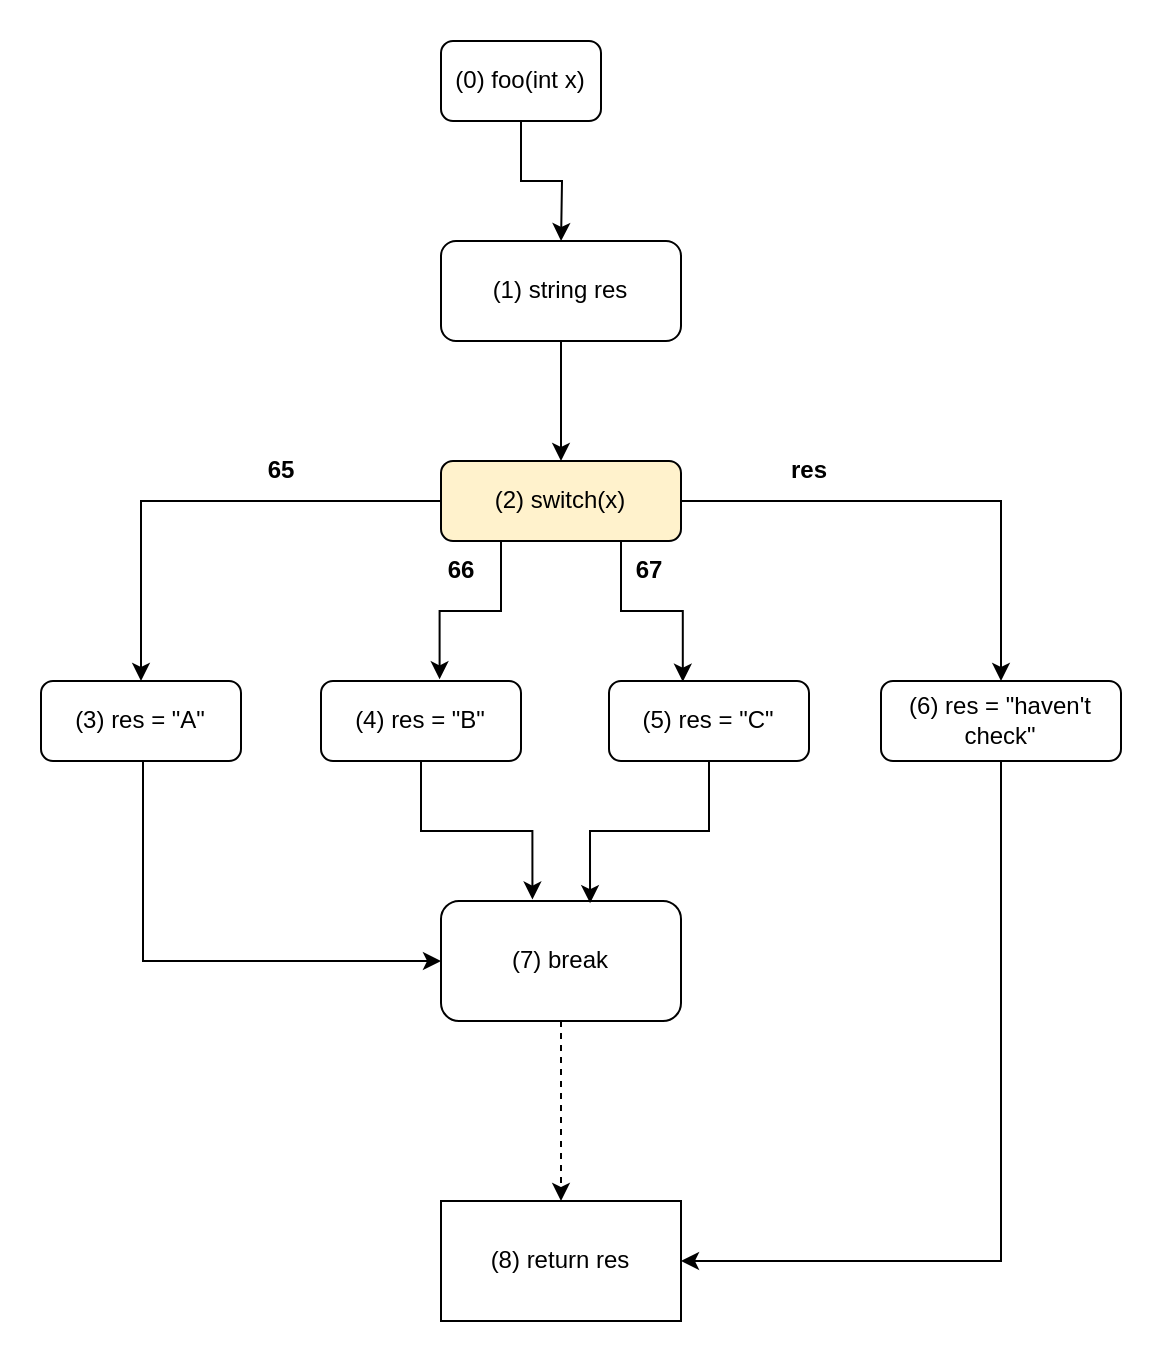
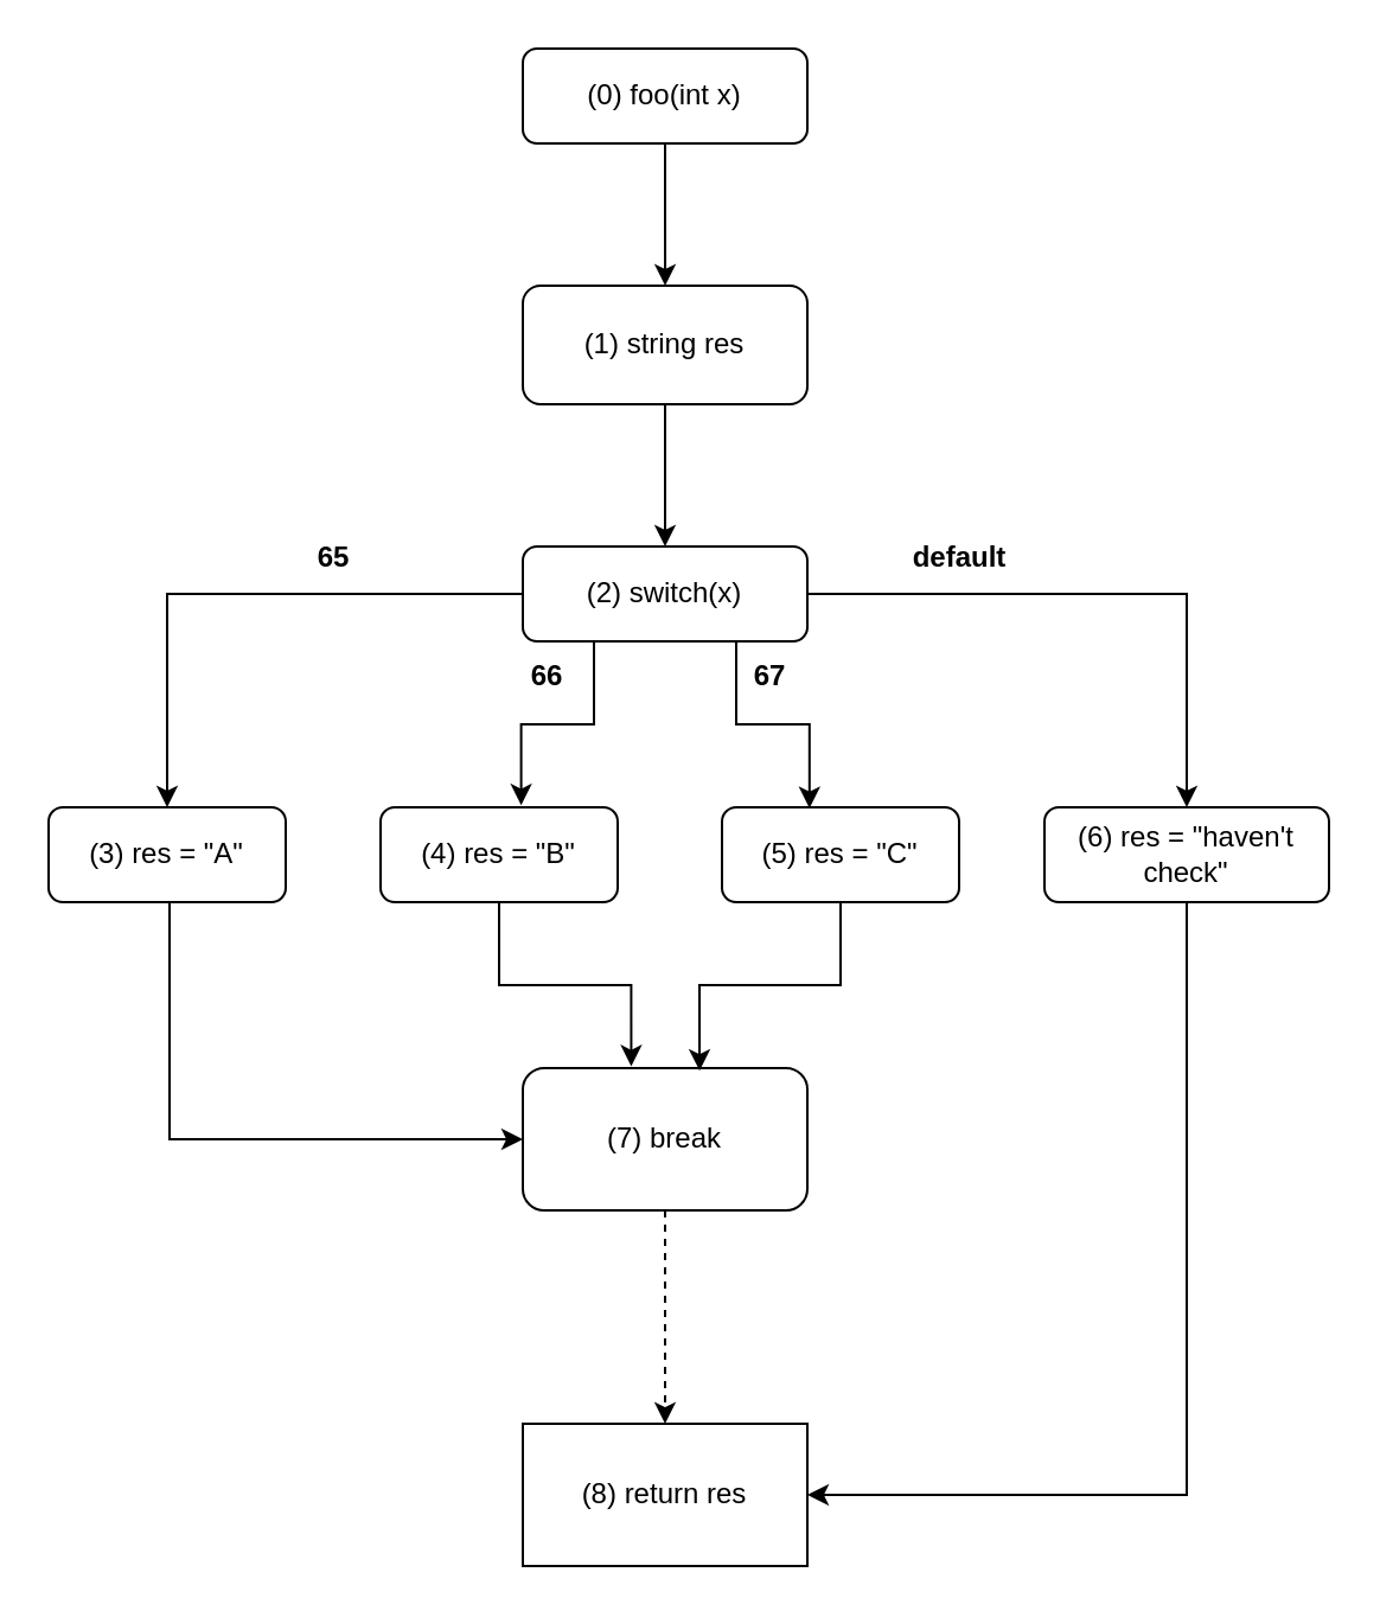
  <mxCell id="0" />
  <mxCell id="1" parent="0" />
  <mxCell id="2" style="edgeStyle=orthogonalEdgeStyle;rounded=0;orthogonalLoop=1;jettySize=auto;html=1;exitX=0.5;exitY=1;exitDx=0;exitDy=0;" edge="1" parent="1" source="3"><mxGeometry relative="1" as="geometry"><mxPoint x="280.034" y="120" as="targetPoint" /></mxGeometry></mxCell>
- <mxCell id="3" value="&lt;span id=&quot;selected_text&quot;&gt;&lt;/span&gt;&lt;span id=&quot;selected_text&quot;&gt;&lt;/span&gt;(0) foo(int x)" style="rounded=1;whiteSpace=wrap;html=1;" vertex="1" parent="1"><mxGeometry x="220" y="20" width="80" height="40" as="geometry" /></mxCell>
+ <mxCell id="3" value="&lt;span id=&quot;selected_text&quot;&gt;&lt;/span&gt;&lt;span id=&quot;selected_text&quot;&gt;&lt;/span&gt;(0) foo(int x)" style="rounded=1;whiteSpace=wrap;html=1;" vertex="1" parent="1"><mxGeometry x="220" y="20" width="120" height="40" as="geometry" /></mxCell>
  <mxCell id="4" style="edgeStyle=orthogonalEdgeStyle;rounded=0;orthogonalLoop=1;jettySize=auto;html=1;exitX=0.5;exitY=1;exitDx=0;exitDy=0;" edge="1" parent="1" source="5" target="8"><mxGeometry relative="1" as="geometry"><mxPoint x="280.034" y="220" as="targetPoint" /></mxGeometry></mxCell>
  <mxCell id="5" value="&lt;span id=&quot;selected_text&quot;&gt;&lt;/span&gt;&lt;span id=&quot;selected_text&quot;&gt;&lt;/span&gt;&lt;span id=&quot;selected_text&quot;&gt;&lt;/span&gt;&lt;span id=&quot;selected_text&quot;&gt;&lt;/span&gt;(1) string res" style="rounded=1;whiteSpace=wrap;html=1;" vertex="1" parent="1"><mxGeometry x="220" y="120" width="120" height="50" as="geometry" /></mxCell>
  <mxCell id="6" style="edgeStyle=orthogonalEdgeStyle;rounded=0;orthogonalLoop=1;jettySize=auto;html=1;exitX=0;exitY=0.5;exitDx=0;exitDy=0;" edge="1" parent="1" source="8" target="9"><mxGeometry relative="1" as="geometry"><mxPoint x="120" y="310" as="targetPoint" /></mxGeometry></mxCell>
  <mxCell id="7" style="edgeStyle=orthogonalEdgeStyle;rounded=0;orthogonalLoop=1;jettySize=auto;html=1;exitX=1;exitY=0.5;exitDx=0;exitDy=0;entryX=0.5;entryY=0;entryDx=0;entryDy=0;" edge="1" parent="1" source="8" target="13"><mxGeometry relative="1" as="geometry" /></mxCell>
- <mxCell id="8" value="&lt;span id=&quot;selected_text&quot;&gt;&lt;/span&gt;&lt;span id=&quot;selected_text&quot;&gt;&lt;/span&gt;(2) switch(x)" style="rounded=1;whiteSpace=wrap;html=1;fillColor=#fff2cc;" vertex="1" parent="1"><mxGeometry x="220" y="230" width="120" height="40" as="geometry" /></mxCell>
+ <mxCell id="8" value="&lt;span id=&quot;selected_text&quot;&gt;&lt;/span&gt;&lt;span id=&quot;selected_text&quot;&gt;&lt;/span&gt;(2) switch(x)" style="rounded=1;whiteSpace=wrap;html=1;" vertex="1" parent="1"><mxGeometry x="220" y="230" width="120" height="40" as="geometry" /></mxCell>
  <mxCell id="9" value="&lt;span id=&quot;selected_text&quot;&gt;&lt;/span&gt;&lt;span id=&quot;selected_text&quot;&gt;&lt;/span&gt;(3) res = &quot;A&quot;" style="rounded=1;whiteSpace=wrap;html=1;" vertex="1" parent="1"><mxGeometry x="20" y="340" width="100" height="40" as="geometry" /></mxCell>
  <mxCell id="10" value="&lt;span id=&quot;selected_text&quot;&gt;&lt;/span&gt;&lt;span id=&quot;selected_text&quot;&gt;&lt;/span&gt;&lt;span id=&quot;selected_text&quot;&gt;&lt;/span&gt;&lt;span id=&quot;selected_text&quot;&gt;&lt;/span&gt;(4) res = &quot;B&quot;" style="rounded=1;whiteSpace=wrap;html=1;" vertex="1" parent="1"><mxGeometry x="160" y="340" width="100" height="40" as="geometry" /></mxCell>
  <mxCell id="11" value="&lt;span id=&quot;selected_text&quot;&gt;&lt;/span&gt;&lt;span id=&quot;selected_text&quot;&gt;&lt;/span&gt;&lt;span id=&quot;selected_text&quot;&gt;&lt;/span&gt;&lt;span id=&quot;selected_text&quot;&gt;&lt;/span&gt;(5) res = &quot;C&quot;" style="rounded=1;whiteSpace=wrap;html=1;" vertex="1" parent="1"><mxGeometry x="304" y="340" width="100" height="40" as="geometry" /></mxCell>
  <mxCell id="12" style="edgeStyle=orthogonalEdgeStyle;rounded=0;orthogonalLoop=1;jettySize=auto;html=1;exitX=0.5;exitY=1;exitDx=0;exitDy=0;entryX=1;entryY=0.5;entryDx=0;entryDy=0;" edge="1" parent="1" source="13" target="25"><mxGeometry relative="1" as="geometry"><Array as="points"><mxPoint x="500" y="630" /></Array></mxGeometry></mxCell>
  <mxCell id="13" value="&lt;span id=&quot;selected_text&quot;&gt;&lt;/span&gt;&lt;span id=&quot;selected_text&quot;&gt;&lt;/span&gt;&lt;span id=&quot;selected_text&quot;&gt;&lt;/span&gt;&lt;span id=&quot;selected_text&quot;&gt;&lt;/span&gt;&lt;span id=&quot;selected_text&quot;&gt;&lt;/span&gt;&lt;span id=&quot;selected_text&quot;&gt;&lt;/span&gt;(6) res = &quot;haven't check&quot;" style="rounded=1;whiteSpace=wrap;html=1;" vertex="1" parent="1"><mxGeometry x="440" y="340" width="120" height="40" as="geometry" /></mxCell>
  <mxCell id="14" style="edgeStyle=orthogonalEdgeStyle;rounded=0;orthogonalLoop=1;jettySize=auto;html=1;entryX=0.593;entryY=-0.021;entryDx=0;entryDy=0;entryPerimeter=0;exitX=0.25;exitY=1;exitDx=0;exitDy=0;" edge="1" parent="1" source="8" target="10"><mxGeometry relative="1" as="geometry"><mxPoint x="220" y="270" as="sourcePoint" /></mxGeometry></mxCell>
  <mxCell id="15" style="edgeStyle=orthogonalEdgeStyle;rounded=0;orthogonalLoop=1;jettySize=auto;html=1;exitX=0.75;exitY=1;exitDx=0;exitDy=0;entryX=0.369;entryY=0.009;entryDx=0;entryDy=0;entryPerimeter=0;" edge="1" parent="1" source="8" target="11"><mxGeometry relative="1" as="geometry" /></mxCell>
  <mxCell id="16" value="&lt;b&gt;&lt;span id=&quot;selected_text&quot;&gt;&lt;/span&gt;65&lt;/b&gt;" style="text;html=1;align=center;verticalAlign=middle;resizable=0;points=[];autosize=1;strokeColor=none;fillColor=none;" vertex="1" parent="1"><mxGeometry x="120" y="220" width="40" height="30" as="geometry" /></mxCell>
  <mxCell id="17" value="&lt;span id=&quot;selected_text&quot;&gt;&lt;/span&gt;&lt;b&gt;&lt;span id=&quot;selected_text&quot;&gt;&lt;/span&gt;66&lt;/b&gt;" style="text;html=1;align=center;verticalAlign=middle;resizable=0;points=[];autosize=1;strokeColor=none;fillColor=none;" vertex="1" parent="1"><mxGeometry x="210" y="270" width="40" height="30" as="geometry" /></mxCell>
  <mxCell id="18" value="&lt;span id=&quot;selected_text&quot;&gt;&lt;/span&gt;&lt;b&gt;&lt;span id=&quot;selected_text&quot;&gt;&lt;/span&gt;67&lt;/b&gt;" style="text;html=1;align=center;verticalAlign=middle;resizable=0;points=[];autosize=1;strokeColor=none;fillColor=none;" vertex="1" parent="1"><mxGeometry x="304" y="270" width="40" height="30" as="geometry" /></mxCell>
- <mxCell id="19" value="&lt;span id=&quot;selected_text&quot;&gt;&lt;/span&gt;&lt;b&gt;&lt;span id=&quot;selected_text&quot;&gt;&lt;/span&gt;res&lt;/b&gt;" style="text;html=1;align=center;verticalAlign=middle;resizable=0;points=[];autosize=1;strokeColor=none;fillColor=none;" vertex="1" parent="1"><mxGeometry x="374" y="220" width="60" height="30" as="geometry" /></mxCell>
+ <mxCell id="19" value="&lt;span id=&quot;selected_text&quot;&gt;&lt;/span&gt;&lt;b&gt;&lt;span id=&quot;selected_text&quot;&gt;&lt;/span&gt;default&lt;/b&gt;" style="text;html=1;align=center;verticalAlign=middle;resizable=0;points=[];autosize=1;strokeColor=none;fillColor=none;" vertex="1" parent="1"><mxGeometry x="374" y="220" width="60" height="30" as="geometry" /></mxCell>
  <mxCell id="20" style="edgeStyle=orthogonalEdgeStyle;rounded=0;orthogonalLoop=1;jettySize=auto;html=1;exitX=0.5;exitY=1;exitDx=0;exitDy=0;dashed=1;" edge="1" parent="1" source="21" target="25"><mxGeometry relative="1" as="geometry"><mxPoint x="280.034" y="560" as="targetPoint" /></mxGeometry></mxCell>
  <mxCell id="21" value="&lt;span id=&quot;selected_text&quot;&gt;&lt;/span&gt;&lt;span id=&quot;selected_text&quot;&gt;&lt;/span&gt;(7) break" style="rounded=1;whiteSpace=wrap;html=1;" vertex="1" parent="1"><mxGeometry x="220" y="450" width="120" height="60" as="geometry" /></mxCell>
  <mxCell id="22" style="edgeStyle=orthogonalEdgeStyle;rounded=0;orthogonalLoop=1;jettySize=auto;html=1;exitX=0.5;exitY=1;exitDx=0;exitDy=0;" edge="1" parent="1"><mxGeometry relative="1" as="geometry"><mxPoint x="71" y="380" as="sourcePoint" /><mxPoint x="220" y="480" as="targetPoint" /><Array as="points"><mxPoint x="71" y="480" /></Array></mxGeometry></mxCell>
  <mxCell id="23" style="edgeStyle=orthogonalEdgeStyle;rounded=0;orthogonalLoop=1;jettySize=auto;html=1;exitX=0.5;exitY=1;exitDx=0;exitDy=0;entryX=0.381;entryY=-0.012;entryDx=0;entryDy=0;entryPerimeter=0;" edge="1" parent="1" source="10" target="21"><mxGeometry relative="1" as="geometry" /></mxCell>
  <mxCell id="24" style="edgeStyle=orthogonalEdgeStyle;rounded=0;orthogonalLoop=1;jettySize=auto;html=1;exitX=0.5;exitY=1;exitDx=0;exitDy=0;entryX=0.621;entryY=0.018;entryDx=0;entryDy=0;entryPerimeter=0;" edge="1" parent="1" source="11" target="21"><mxGeometry relative="1" as="geometry" /></mxCell>
  <mxCell id="25" value="&lt;span id=&quot;selected_text&quot;&gt;&lt;/span&gt;&lt;span id=&quot;selected_text&quot;&gt;&lt;/span&gt;(8) return res" style="whiteSpace=wrap;html=1;rounded=0;" vertex="1" parent="1"><mxGeometry x="220.004" y="600" width="120" height="60" as="geometry" /></mxCell>
